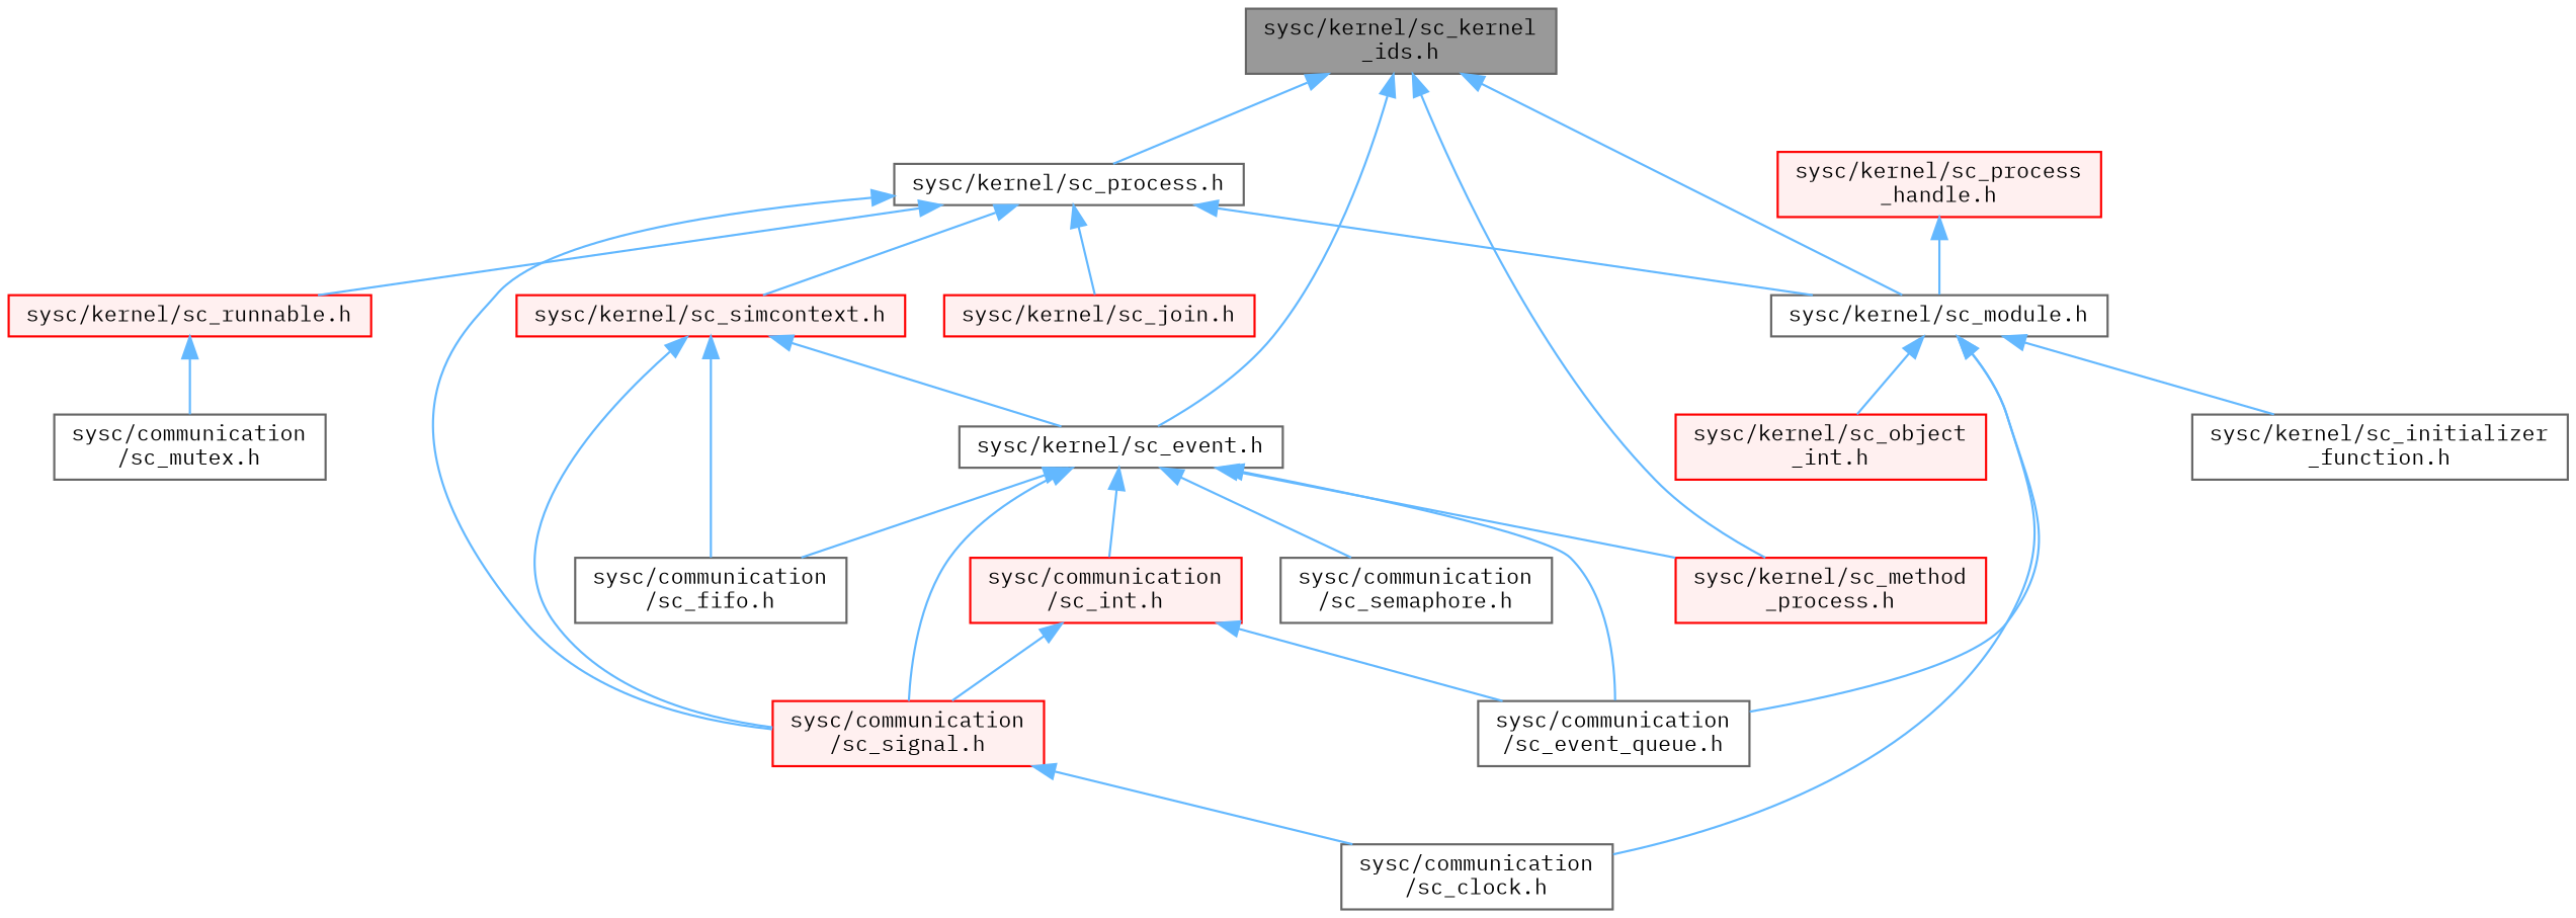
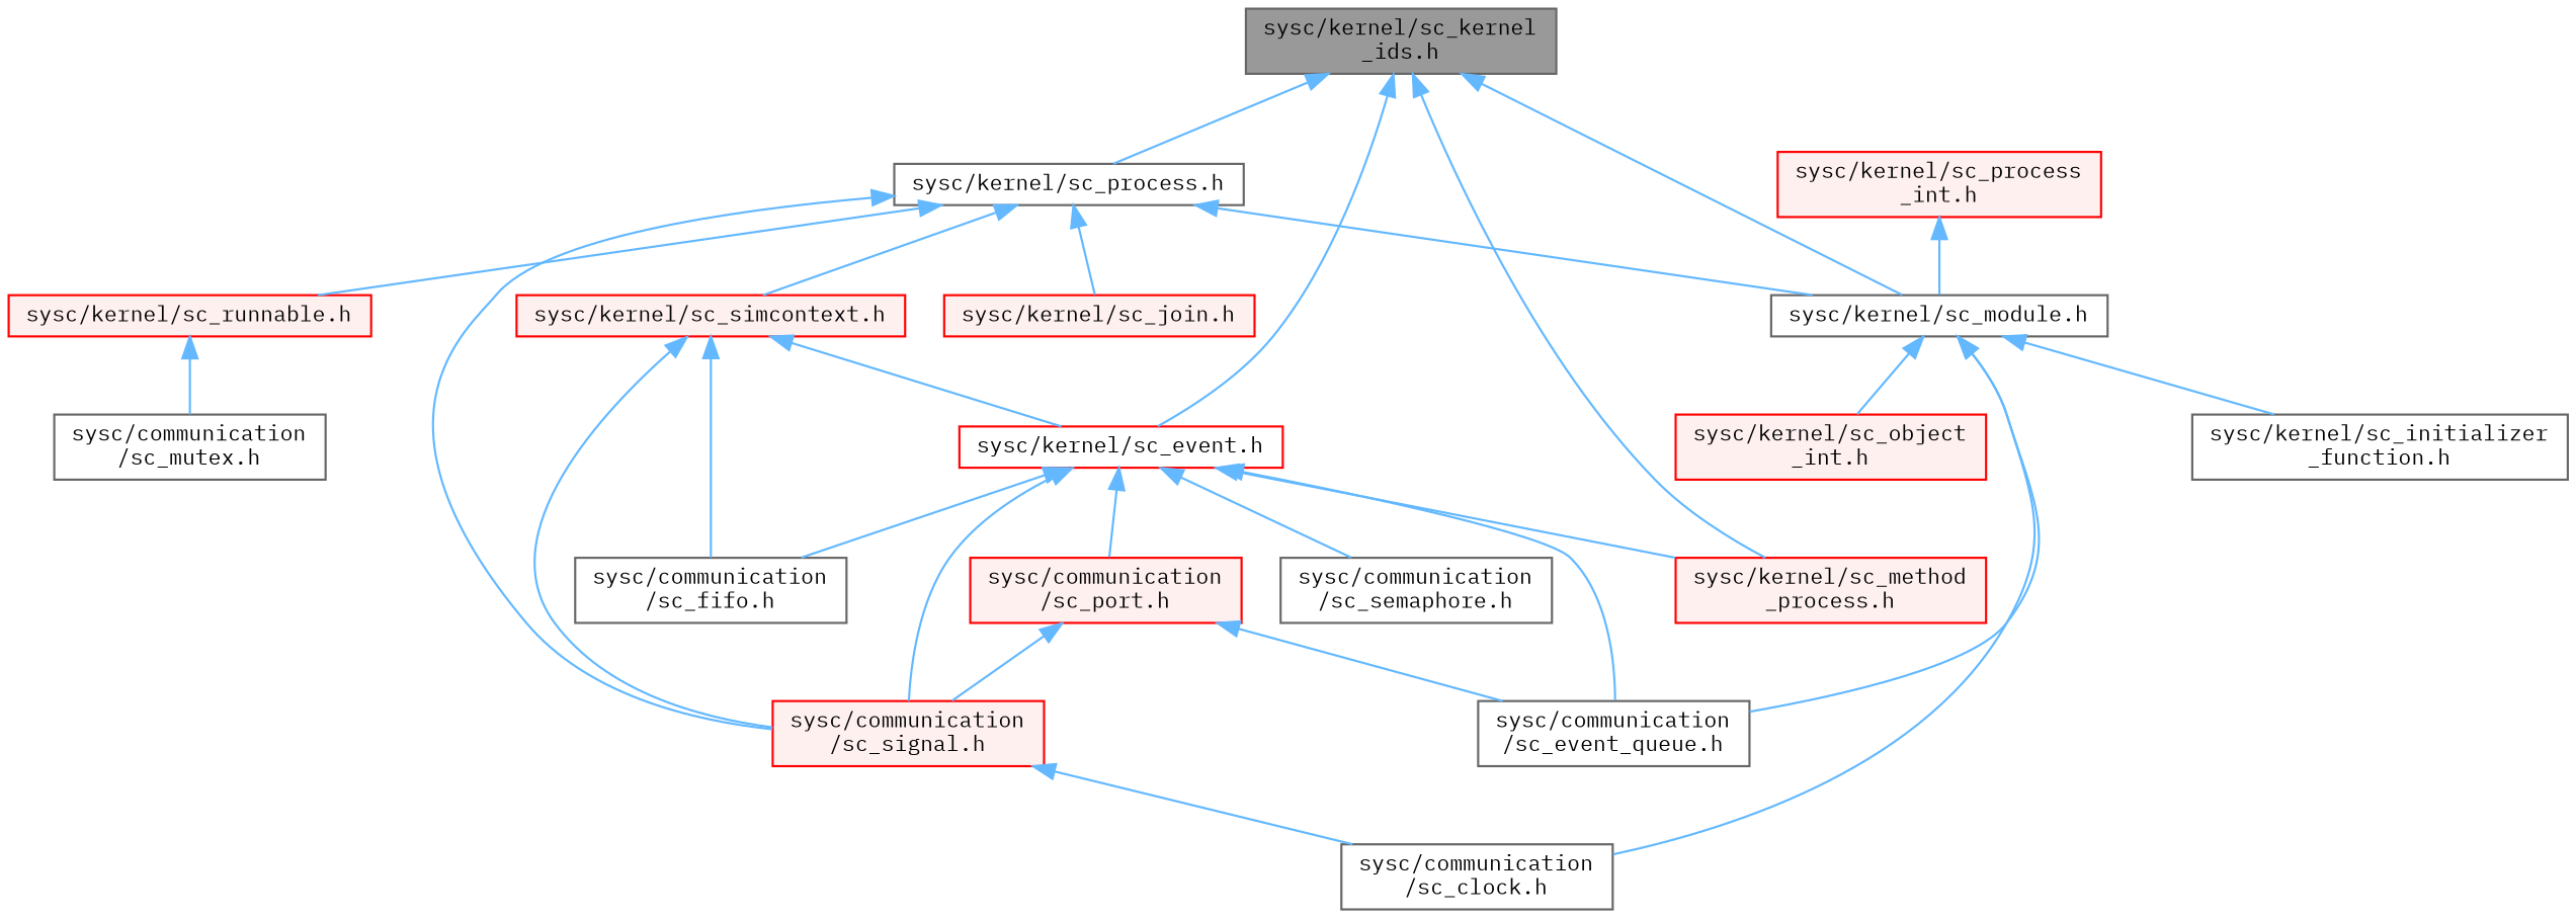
  digraph {
    fontname="IBM Plex Mono"
    node [color=grey40 fillcolor=white fontname="IBM Plex Mono" fontsize=10 shape=box style=filled]
    edge [color=steelblue1 dir=back fontname="IBM Plex Mono" fontsize=10 labelfontname=FreeSans labelfontsize=10 style=solid]
    n1 [color=gray40 fillcolor=grey60 fontcolor=black height=0.2 label="sysc/kernel/sc_kernel\l_ids.h" width=0.4]
-   n2 [height=0.2 label="sysc/kernel/sc_event.h" width=0.4]
+   n2 [color=red height=0.2 label="sysc/kernel/sc_event.h" width=0.4]
    n3 [height=0.2 label="sysc/kernel/sc_module.h" width=0.4]
    n4 [height=0.2 label="sysc/kernel/sc_process.h" width=0.4]
    n5 [color=red fillcolor="#FFF0F0" height=0.2 label="sysc/kernel/sc_method\l_process.h" width=0.4]
    n6 [height=0.2 label="sysc/communication\l/sc_event_queue.h" width=0.4]
    n7 [height=0.2 label="sysc/communication\l/sc_fifo.h" width=0.4]
-   n8 [color=red fillcolor="#FFF0F0" height=0.2 label="sysc/communication\l/sc_int.h" width=0.4]
+   n8 [color=red fillcolor="#FFF0F0" height=0.2 label="sysc/communication\l/sc_port.h" width=0.4]
    n9 [color=red fillcolor="#FFF0F0" height=0.2 label="sysc/communication\l/sc_signal.h" width=0.4]
    n10 [height=0.2 label="sysc/communication\l/sc_semaphore.h" width=0.4]
    n11 [height=0.2 label="sysc/communication\l/sc_clock.h" width=0.4]
    n12 [height=0.2 label="sysc/kernel/sc_initializer\l_function.h" width=0.4]
    n13 [color=red fillcolor="#FFF0F0" height=0.2 label="sysc/kernel/sc_object\l_int.h" width=0.4]
    n14 [color=red fillcolor="#FFF0F0" height=0.2 label="sysc/kernel/sc_join.h" width=0.4]
    n15 [color=red fillcolor="#FFF0F0" height=0.2 label="sysc/kernel/sc_runnable.h" width=0.4]
    n16 [color=red fillcolor="#FFF0F0" height=0.2 label="sysc/kernel/sc_simcontext.h" width=0.4]
    n17 [height=0.2 label="sysc/communication\l/sc_mutex.h" width=0.4]
-   n18 [color=red fillcolor="#FFF0F0" height=0.2 label="sysc/kernel/sc_process\l_handle.h" width=0.4]
+   n18 [color=red fillcolor="#FFF0F0" height=0.2 label="sysc/kernel/sc_process\l_int.h" width=0.4]
    n1 -> n2
    n1 -> n3
    n1 -> n4
    n1 -> n5
    n2 -> n5
    n2 -> n6
    n2 -> n7
    n2 -> n8
    n2 -> n9
    n2 -> n10
    n3 -> n6
    n3 -> n11
    n3 -> n12
    n3 -> n13
    n4 -> n3
    n4 -> n9
    n4 -> n14
    n4 -> n15
    n4 -> n16
    n8 -> n6
    n8 -> n9
    n9 -> n11
    n15 -> n17
    n16 -> n2
    n16 -> n7
    n16 -> n9
    n18 -> n3
  }
